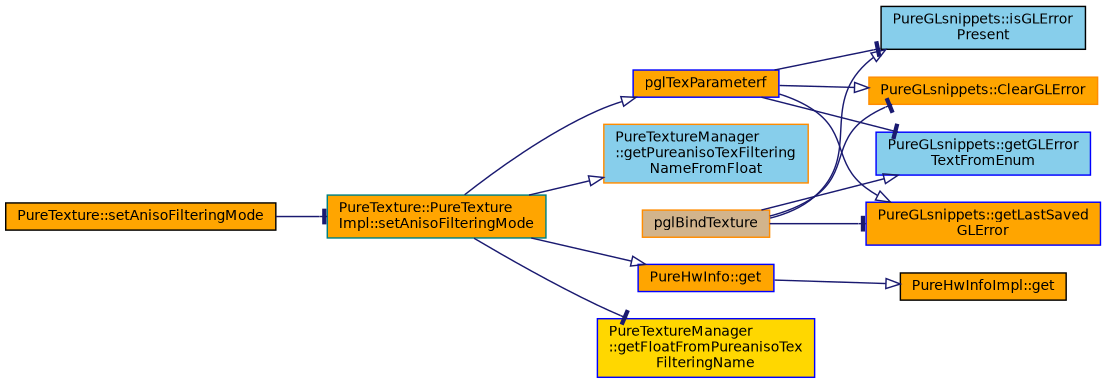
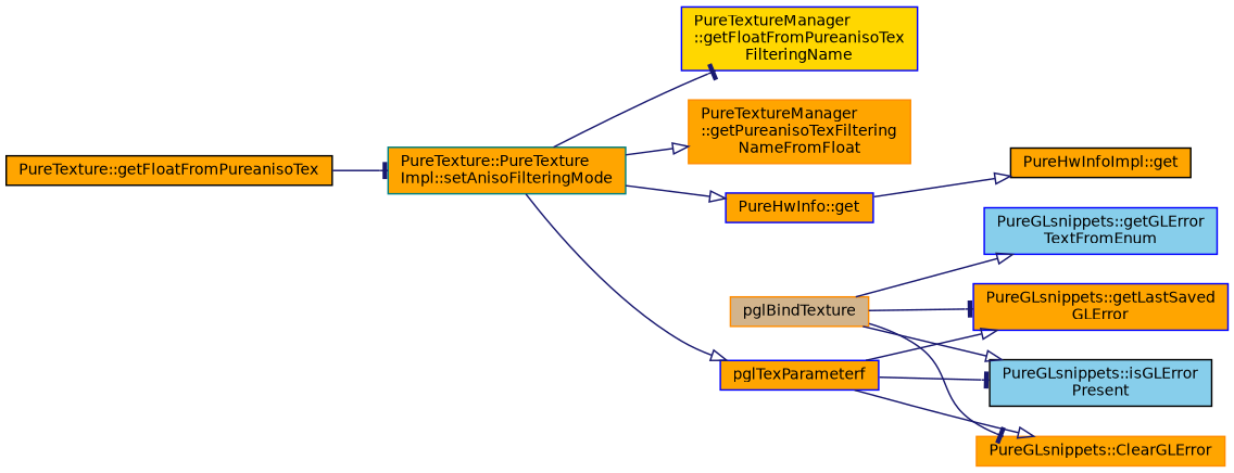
  digraph {
    rankdir=LR
    node [color=blue fillcolor=orange fontname=Helvetica fontsize=10 shape=record style=filled]
    edge [arrowhead=onormal color=midnightblue fontname=Helvetica fontsize=10 labelfontname=Helvetica labelfontsize=10 style=solid]
-   n1 [color=black fontcolor=black height=0.2 label="PureTexture::setAnisoFilteringMode" width=0.4]
+   n1 [color=black fontcolor=black height=0.2 label="PureTexture::getFloatFromPureanisoTex" width=0.4]
    n2 [color=teal height=0.2 label="PureTexture::PureTexture\lImpl::setAnisoFilteringMode" width=0.4]
    n3 [height=0.2 label="PureHwInfo::get" width=0.4]
    n4 [fillcolor=gold height=0.2 label="PureTextureManager\l::getFloatFromPureanisoTex\lFilteringName" width=0.4]
-   n5 [color=darkorange fillcolor=skyblue height=0.2 label="PureTextureManager\l::getPureanisoTexFiltering\lNameFromFloat" width=0.4]
+   n5 [color=darkorange height=0.2 label="PureTextureManager\l::getPureanisoTexFiltering\lNameFromFloat" width=0.4]
    n6 [height=0.2 label=pglTexParameterf width=0.4]
    n7 [color=black height=0.2 label="PureHwInfoImpl::get" width=0.4]
    n8 [color=darkorange fillcolor=tan height=0.2 label=pglBindTexture width=0.4]
    n9 [color=darkorange height=0.2 label="PureGLsnippets::ClearGLError" width=0.4]
    n10 [fillcolor=skyblue height=0.2 label="PureGLsnippets::getGLError\lTextFromEnum" width=0.4]
    n11 [height=0.2 label="PureGLsnippets::getLastSaved\lGLError" width=0.4]
    n12 [color=black fillcolor=skyblue height=0.2 label="PureGLsnippets::isGLError\lPresent" width=0.4]
    n1 -> n2 [arrowhead=tee]
    n2 -> n3
    n2 -> n4 [arrowhead=tee]
    n2 -> n5
    n2 -> n6
    n3 -> n7
    n6 -> n9
-   n6 -> n10 [arrowhead=tee]
    n6 -> n11
    n6 -> n12 [arrowhead=tee]
    n8 -> n9 [arrowhead=tee]
    n8 -> n10
    n8 -> n11 [arrowhead=tee]
    n8 -> n12
  }
